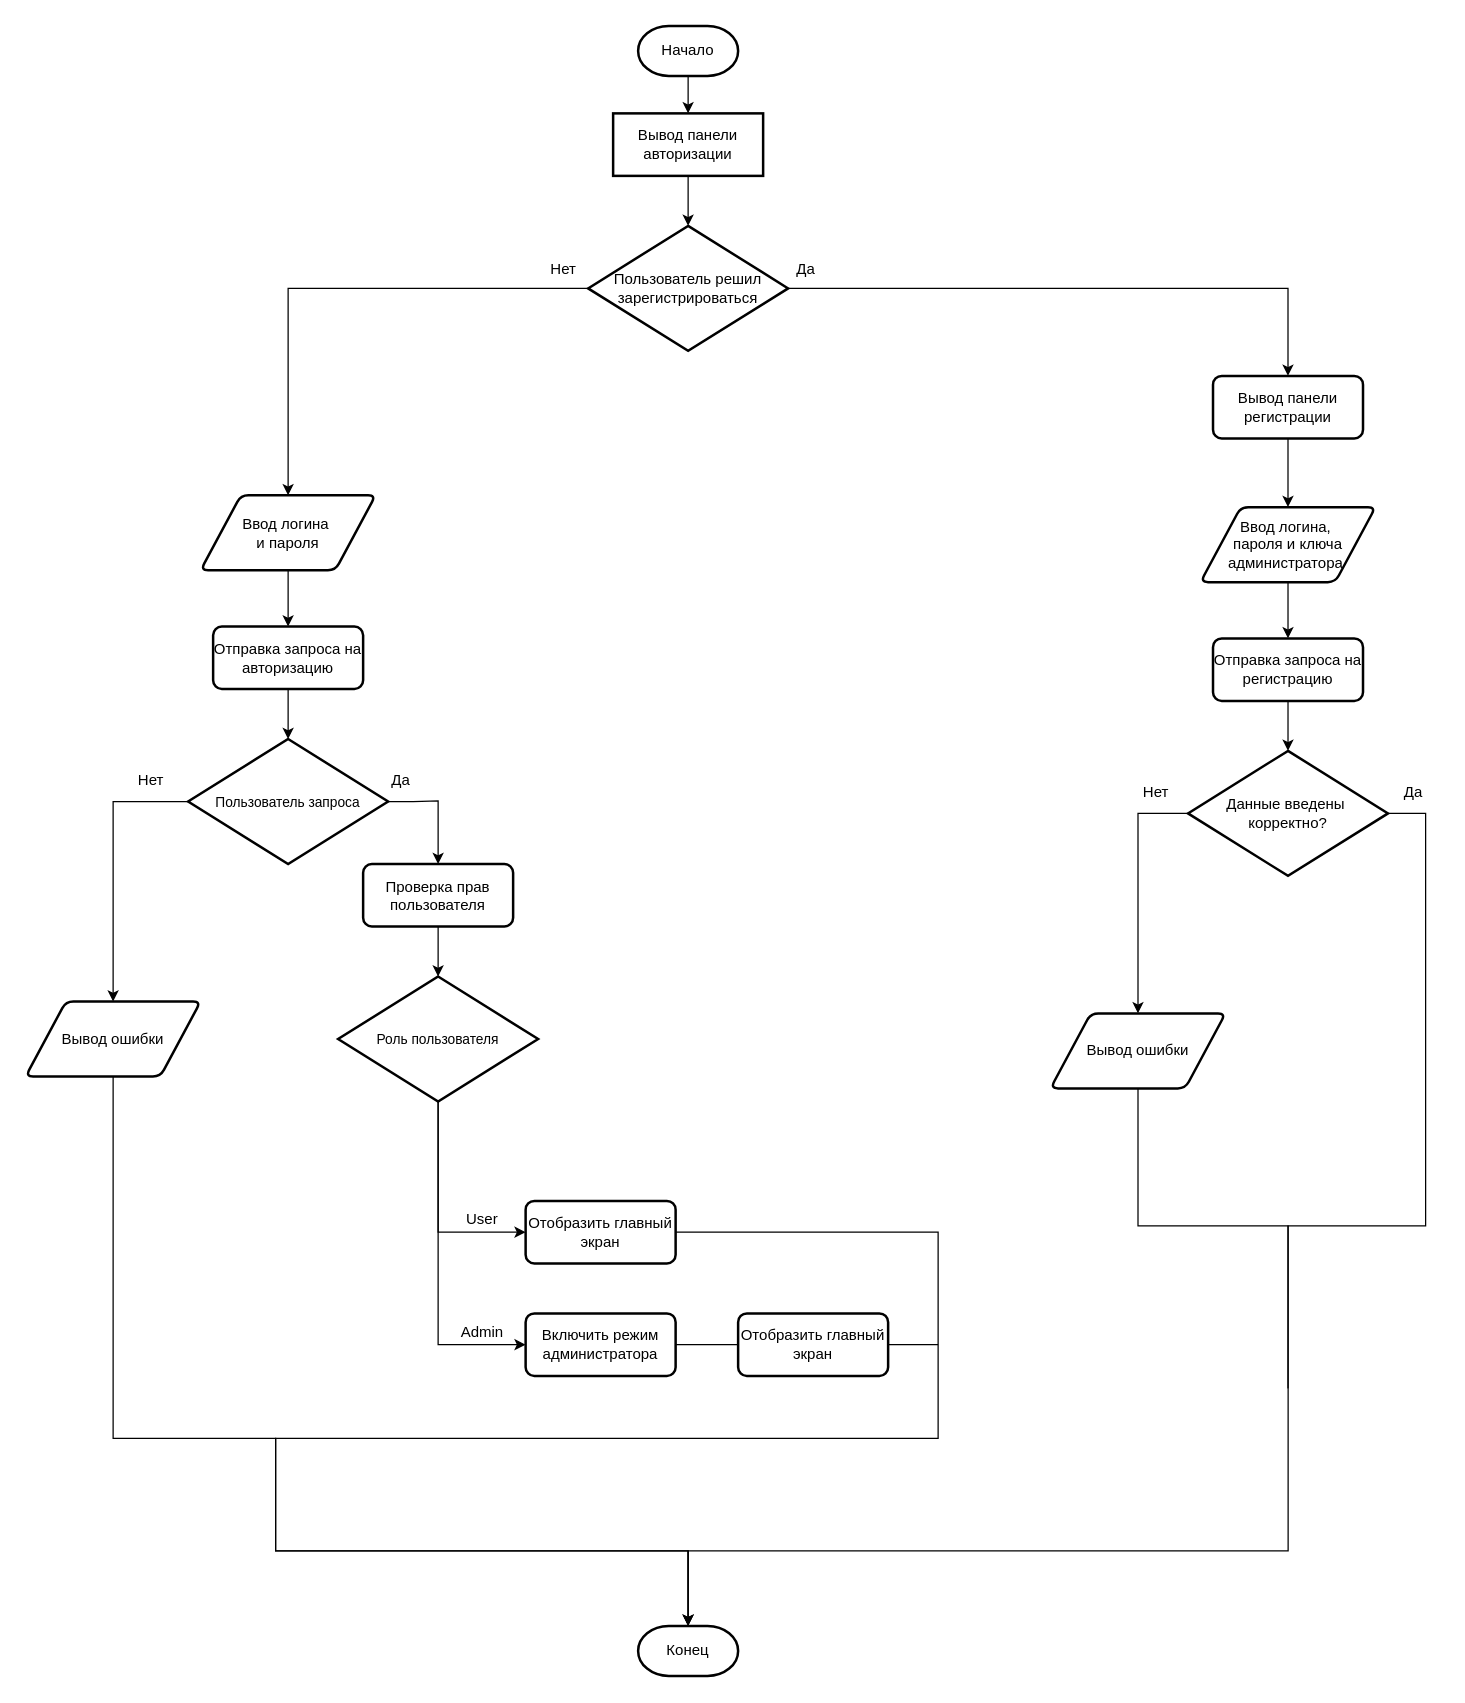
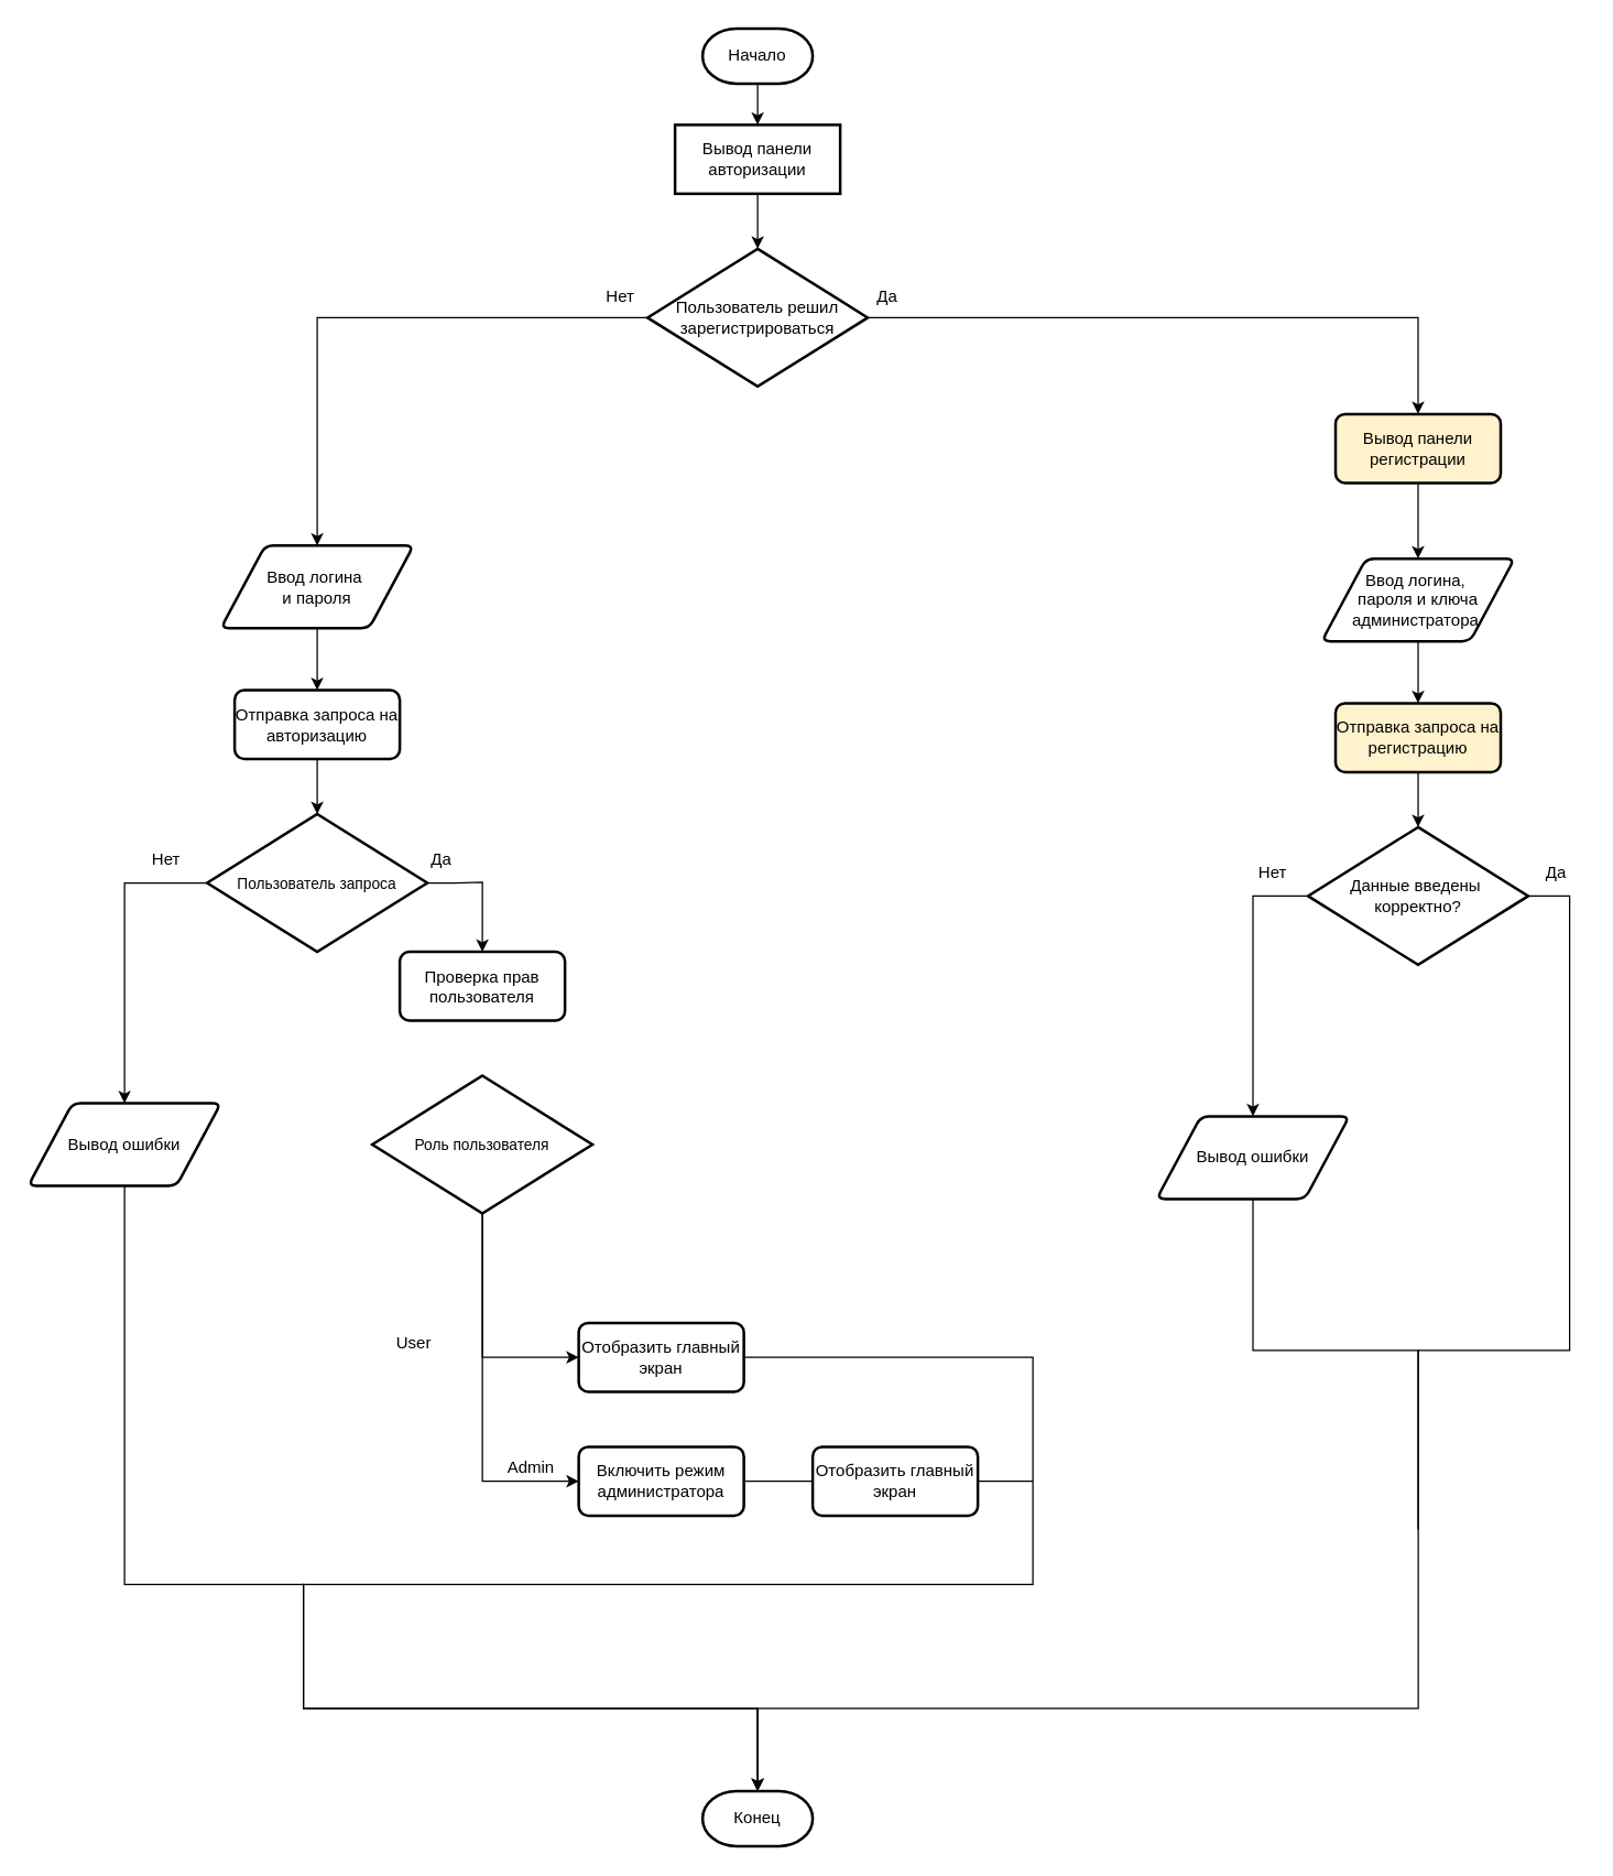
  <mxCell id="0" />
  <mxCell id="1" parent="0" />
  <mxCell id="2" style="edgeStyle=orthogonalEdgeStyle;rounded=0;orthogonalLoop=1;jettySize=auto;html=1;" edge="1" parent="1" source="18" target="10"><mxGeometry relative="1" as="geometry" /></mxCell>
  <mxCell id="3" value="Начало" style="strokeWidth=2;html=1;shape=mxgraph.flowchart.terminator;whiteSpace=wrap;" vertex="1" parent="1"><mxGeometry x="510" y="20" width="80" height="40" as="geometry" /></mxCell>
  <mxCell id="4" style="edgeStyle=orthogonalEdgeStyle;rounded=0;orthogonalLoop=1;jettySize=auto;html=1;" edge="1" parent="1" source="5" target="7"><mxGeometry relative="1" as="geometry" /></mxCell>
  <mxCell id="5" value="Ввод логина&amp;nbsp;&lt;div&gt;и пароля&lt;/div&gt;" style="shape=parallelogram;html=1;strokeWidth=2;perimeter=parallelogramPerimeter;whiteSpace=wrap;rounded=1;arcSize=12;size=0.23;" vertex="1" parent="1"><mxGeometry x="160" y="395.5" width="140" height="60" as="geometry" /></mxCell>
  <mxCell id="6" style="edgeStyle=orthogonalEdgeStyle;rounded=0;orthogonalLoop=1;jettySize=auto;html=1;" edge="1" parent="1" source="7" target="22"><mxGeometry relative="1" as="geometry" /></mxCell>
  <mxCell id="7" value="Отправка запроса на авторизацию" style="rounded=1;whiteSpace=wrap;html=1;absoluteArcSize=1;arcSize=14;strokeWidth=2;" vertex="1" parent="1"><mxGeometry x="170" y="500.5" width="120" height="50" as="geometry" /></mxCell>
  <mxCell id="8" style="edgeStyle=orthogonalEdgeStyle;rounded=0;orthogonalLoop=1;jettySize=auto;html=1;" edge="1" parent="1" source="10" target="5"><mxGeometry relative="1" as="geometry" /></mxCell>
  <mxCell id="9" style="edgeStyle=orthogonalEdgeStyle;rounded=0;orthogonalLoop=1;jettySize=auto;html=1;" edge="1" parent="1" source="20" target="13"><mxGeometry relative="1" as="geometry"><Array as="points"><mxPoint x="1029.91" y="360" /><mxPoint x="1029.91" y="360" /></Array></mxGeometry></mxCell>
  <mxCell id="10" value="Пользователь решил зарегистрироваться" style="strokeWidth=2;html=1;shape=mxgraph.flowchart.decision;whiteSpace=wrap;" vertex="1" parent="1"><mxGeometry x="470" y="180" width="160" height="100" as="geometry" /></mxCell>
  <mxCell id="11" value="Нет" style="text;html=1;align=center;verticalAlign=middle;resizable=0;points=[];autosize=1;strokeColor=none;fillColor=none;" vertex="1" parent="1"><mxGeometry x="430" y="200" width="40" height="30" as="geometry" /></mxCell>
  <mxCell id="12" style="edgeStyle=orthogonalEdgeStyle;rounded=0;orthogonalLoop=1;jettySize=auto;html=1;" edge="1" source="13" target="15" parent="1"><mxGeometry relative="1" as="geometry" /></mxCell>
  <mxCell id="13" value="Ввод логина,&amp;nbsp;&lt;div&gt;&lt;span style=&quot;background-color: initial;&quot;&gt;пароля и ключа администратора&amp;nbsp;&lt;/span&gt;&lt;/div&gt;" style="shape=parallelogram;html=1;strokeWidth=2;perimeter=parallelogramPerimeter;whiteSpace=wrap;rounded=1;arcSize=12;size=0.23;" vertex="1" parent="1"><mxGeometry x="959.91" y="405" width="140" height="60" as="geometry" /></mxCell>
  <mxCell id="14" style="edgeStyle=orthogonalEdgeStyle;rounded=0;orthogonalLoop=1;jettySize=auto;html=1;" edge="1" parent="1" source="15" target="25"><mxGeometry relative="1" as="geometry" /></mxCell>
- <mxCell id="15" value="Отправка запроса на регистрацию" style="rounded=1;whiteSpace=wrap;html=1;absoluteArcSize=1;arcSize=14;strokeWidth=2;" vertex="1" parent="1"><mxGeometry x="969.91" y="510" width="120" height="50" as="geometry" /></mxCell>
+ <mxCell id="15" value="Отправка запроса на регистрацию" style="rounded=1;whiteSpace=wrap;html=1;absoluteArcSize=1;arcSize=14;strokeWidth=2;fillColor=#fff2cc;" vertex="1" parent="1"><mxGeometry x="969.91" y="510" width="120" height="50" as="geometry" /></mxCell>
  <mxCell id="16" value="Да" style="text;html=1;align=center;verticalAlign=middle;resizable=0;points=[];autosize=1;strokeColor=none;fillColor=none;" vertex="1" parent="1"><mxGeometry x="624" y="200" width="40" height="30" as="geometry" /></mxCell>
  <mxCell id="17" value="" style="edgeStyle=orthogonalEdgeStyle;rounded=0;orthogonalLoop=1;jettySize=auto;html=1;" edge="1" parent="1" source="3" target="18"><mxGeometry relative="1" as="geometry"><mxPoint x="550" y="60" as="sourcePoint" /><mxPoint x="550" y="180" as="targetPoint" /></mxGeometry></mxCell>
  <mxCell id="18" value="Вывод панели авторизации" style="whiteSpace=wrap;html=1;absoluteArcSize=1;arcSize=14;strokeWidth=2;rounded=0;" vertex="1" parent="1"><mxGeometry x="490" y="90" width="120" height="50" as="geometry" /></mxCell>
  <mxCell id="19" value="" style="edgeStyle=orthogonalEdgeStyle;rounded=0;orthogonalLoop=1;jettySize=auto;html=1;" edge="1" parent="1" source="10" target="20"><mxGeometry relative="1" as="geometry"><mxPoint x="630" y="230" as="sourcePoint" /><mxPoint x="700" y="405" as="targetPoint" /><Array as="points" /></mxGeometry></mxCell>
- <mxCell id="20" value="Вывод панели регистрации" style="rounded=1;whiteSpace=wrap;html=1;absoluteArcSize=1;arcSize=14;strokeWidth=2;" vertex="1" parent="1"><mxGeometry x="969.91" y="300" width="120" height="50" as="geometry" /></mxCell>
+ <mxCell id="20" value="Вывод панели регистрации" style="rounded=1;whiteSpace=wrap;html=1;absoluteArcSize=1;arcSize=14;strokeWidth=2;fillColor=#fff2cc;" vertex="1" parent="1"><mxGeometry x="969.91" y="300" width="120" height="50" as="geometry" /></mxCell>
  <mxCell id="21" style="edgeStyle=orthogonalEdgeStyle;rounded=0;orthogonalLoop=1;jettySize=auto;html=1;" edge="1" parent="1" source="22" target="31"><mxGeometry relative="1" as="geometry"><Array as="points"><mxPoint x="90" y="640.5" /></Array></mxGeometry></mxCell>
  <mxCell id="22" value="&lt;font style=&quot;font-size: 11px;&quot;&gt;Пользователь запроса&lt;/font&gt;" style="strokeWidth=2;html=1;shape=mxgraph.flowchart.decision;whiteSpace=wrap;" vertex="1" parent="1"><mxGeometry x="150" y="590.5" width="160" height="100" as="geometry" /></mxCell>
  <mxCell id="23" style="edgeStyle=orthogonalEdgeStyle;rounded=0;orthogonalLoop=1;jettySize=auto;html=1;" edge="1" parent="1" source="25" target="27"><mxGeometry relative="1" as="geometry"><Array as="points"><mxPoint x="909.91" y="650" /></Array></mxGeometry></mxCell>
  <mxCell id="24" style="edgeStyle=orthogonalEdgeStyle;rounded=0;orthogonalLoop=1;jettySize=auto;html=1;" edge="1" parent="1" source="25" target="32"><mxGeometry relative="1" as="geometry"><mxPoint x="790.001" y="1300" as="targetPoint" /><Array as="points"><mxPoint x="1140" y="650" /><mxPoint x="1140" y="980" /><mxPoint x="1030" y="980" /><mxPoint x="1030" y="1240" /><mxPoint x="550" y="1240" /></Array></mxGeometry></mxCell>
  <mxCell id="25" value="Данные введены&amp;nbsp;&lt;div&gt;корректно?&lt;/div&gt;" style="strokeWidth=2;html=1;shape=mxgraph.flowchart.decision;whiteSpace=wrap;" vertex="1" parent="1"><mxGeometry x="949.91" y="600" width="160" height="100" as="geometry" /></mxCell>
  <mxCell id="26" style="edgeStyle=orthogonalEdgeStyle;rounded=0;orthogonalLoop=1;jettySize=auto;html=1;endArrow=none;endFill=0;" edge="1" parent="1" source="27"><mxGeometry relative="1" as="geometry"><mxPoint x="1029.91" y="1110" as="targetPoint" /><Array as="points"><mxPoint x="909.91" y="980" /><mxPoint x="1029.91" y="980" /><mxPoint x="1029.91" y="1060" /></Array></mxGeometry></mxCell>
  <mxCell id="27" value="Вывод ошибки" style="shape=parallelogram;html=1;strokeWidth=2;perimeter=parallelogramPerimeter;whiteSpace=wrap;rounded=1;arcSize=12;size=0.23;" vertex="1" parent="1"><mxGeometry x="839.91" y="810" width="140" height="60" as="geometry" /></mxCell>
  <mxCell id="28" value="Нет" style="text;html=1;align=center;verticalAlign=middle;resizable=0;points=[];autosize=1;strokeColor=none;fillColor=none;" vertex="1" parent="1"><mxGeometry x="903.91" y="618" width="40" height="30" as="geometry" /></mxCell>
  <mxCell id="29" value="Да" style="text;html=1;align=center;verticalAlign=middle;resizable=0;points=[];autosize=1;strokeColor=none;fillColor=none;" vertex="1" parent="1"><mxGeometry x="1109.91" y="618" width="40" height="30" as="geometry" /></mxCell>
  <mxCell id="30" style="edgeStyle=orthogonalEdgeStyle;rounded=0;orthogonalLoop=1;jettySize=auto;html=1;" edge="1" parent="1" source="31" target="32"><mxGeometry relative="1" as="geometry"><Array as="points"><mxPoint x="90" y="1150" /><mxPoint x="220" y="1150" /><mxPoint x="220" y="1240" /><mxPoint x="550" y="1240" /></Array></mxGeometry></mxCell>
  <mxCell id="31" value="Вывод ошибки" style="shape=parallelogram;html=1;strokeWidth=2;perimeter=parallelogramPerimeter;whiteSpace=wrap;rounded=1;arcSize=12;size=0.23;" vertex="1" parent="1"><mxGeometry x="20" y="800.5" width="140" height="60" as="geometry" /></mxCell>
  <mxCell id="32" value="Конец" style="strokeWidth=2;html=1;shape=mxgraph.flowchart.terminator;whiteSpace=wrap;" vertex="1" parent="1"><mxGeometry x="510" y="1300" width="80" height="40" as="geometry" /></mxCell>
  <mxCell id="33" value="Нет" style="text;html=1;align=center;verticalAlign=middle;resizable=0;points=[];autosize=1;strokeColor=none;fillColor=none;" vertex="1" parent="1"><mxGeometry x="100" y="608.5" width="40" height="30" as="geometry" /></mxCell>
- <mxCell id="34" value="" style="edgeStyle=orthogonalEdgeStyle;rounded=0;orthogonalLoop=1;jettySize=auto;html=1;" edge="1" parent="1" source="40" target="37"><mxGeometry relative="1" as="geometry"><mxPoint x="390" y="1290.5" as="targetPoint" /><mxPoint x="310" y="640.5" as="sourcePoint" /><Array as="points" /></mxGeometry></mxCell>
  <mxCell id="35" style="edgeStyle=orthogonalEdgeStyle;rounded=0;orthogonalLoop=1;jettySize=auto;html=1;" edge="1" parent="1" source="37" target="42"><mxGeometry relative="1" as="geometry"><Array as="points"><mxPoint x="350" y="985" /></Array></mxGeometry></mxCell>
  <mxCell id="36" style="edgeStyle=orthogonalEdgeStyle;rounded=0;orthogonalLoop=1;jettySize=auto;html=1;" edge="1" parent="1" source="37" target="45"><mxGeometry relative="1" as="geometry"><Array as="points"><mxPoint x="350" y="1075" /></Array></mxGeometry></mxCell>
  <mxCell id="37" value="&lt;font style=&quot;font-size: 11px;&quot;&gt;Роль пользователя&lt;/font&gt;" style="strokeWidth=2;html=1;shape=mxgraph.flowchart.decision;whiteSpace=wrap;" vertex="1" parent="1"><mxGeometry x="270" y="780.5" width="160" height="100" as="geometry" /></mxCell>
  <mxCell id="38" value="Да" style="text;html=1;align=center;verticalAlign=middle;resizable=0;points=[];autosize=1;strokeColor=none;fillColor=none;" vertex="1" parent="1"><mxGeometry x="300" y="608.5" width="40" height="30" as="geometry" /></mxCell>
  <mxCell id="39" value="" style="edgeStyle=orthogonalEdgeStyle;rounded=0;orthogonalLoop=1;jettySize=auto;html=1;" edge="1" parent="1" source="22" target="40"><mxGeometry relative="1" as="geometry"><mxPoint x="350" y="771" as="targetPoint" /><mxPoint x="310" y="640" as="sourcePoint" /><Array as="points"><mxPoint x="330" y="641" /><mxPoint x="350" y="640" /></Array></mxGeometry></mxCell>
  <mxCell id="40" value="Проверка прав пользователя" style="rounded=1;whiteSpace=wrap;html=1;absoluteArcSize=1;arcSize=14;strokeWidth=2;" vertex="1" parent="1"><mxGeometry x="290" y="690.5" width="120" height="50" as="geometry" /></mxCell>
  <mxCell id="41" style="edgeStyle=orthogonalEdgeStyle;rounded=0;orthogonalLoop=1;jettySize=auto;html=1;" edge="1" parent="1" source="42" target="32"><mxGeometry relative="1" as="geometry"><Array as="points"><mxPoint x="750" y="985" /><mxPoint x="750" y="1150" /><mxPoint x="220" y="1150" /><mxPoint x="220" y="1240" /><mxPoint x="550" y="1240" /></Array></mxGeometry></mxCell>
  <mxCell id="42" value="Отобразить главный экран" style="rounded=1;whiteSpace=wrap;html=1;absoluteArcSize=1;arcSize=14;strokeWidth=2;" vertex="1" parent="1"><mxGeometry x="420" y="960" width="120" height="50" as="geometry" /></mxCell>
- <mxCell id="43" value="User" style="text;html=1;align=center;verticalAlign=middle;resizable=0;points=[];autosize=1;strokeColor=none;fillColor=none;" vertex="1" parent="1"><mxGeometry x="360" y="960" width="50" height="30" as="geometry" /></mxCell>
+ <mxCell id="43" value="User" style="text;html=1;align=center;verticalAlign=middle;resizable=0;points=[];autosize=1;strokeColor=none;fillColor=none;" vertex="1" parent="1"><mxGeometry x="275" y="960" width="50" height="30" as="geometry" /></mxCell>
  <mxCell id="44" style="edgeStyle=orthogonalEdgeStyle;rounded=0;orthogonalLoop=1;jettySize=auto;html=1;endArrow=none;endFill=0;" edge="1" parent="1" source="48"><mxGeometry relative="1" as="geometry"><mxPoint x="750" y="1075" as="targetPoint" /></mxGeometry></mxCell>
  <mxCell id="45" value="Включить режим администратора" style="rounded=1;whiteSpace=wrap;html=1;absoluteArcSize=1;arcSize=14;strokeWidth=2;" vertex="1" parent="1"><mxGeometry x="420" y="1050" width="120" height="50" as="geometry" /></mxCell>
  <mxCell id="46" value="Admin" style="text;html=1;align=center;verticalAlign=middle;resizable=0;points=[];autosize=1;strokeColor=none;fillColor=none;" vertex="1" parent="1"><mxGeometry x="355" y="1050" width="60" height="30" as="geometry" /></mxCell>
  <mxCell id="47" value="" style="edgeStyle=orthogonalEdgeStyle;rounded=0;orthogonalLoop=1;jettySize=auto;html=1;endArrow=none;endFill=0;" edge="1" parent="1" source="45" target="48"><mxGeometry relative="1" as="geometry"><mxPoint x="750" y="1075" as="targetPoint" /><mxPoint x="540" y="1075" as="sourcePoint" /></mxGeometry></mxCell>
  <mxCell id="48" value="Отобразить главный экран" style="rounded=1;whiteSpace=wrap;html=1;absoluteArcSize=1;arcSize=14;strokeWidth=2;" vertex="1" parent="1"><mxGeometry x="590" y="1050" width="120" height="50" as="geometry" /></mxCell>
